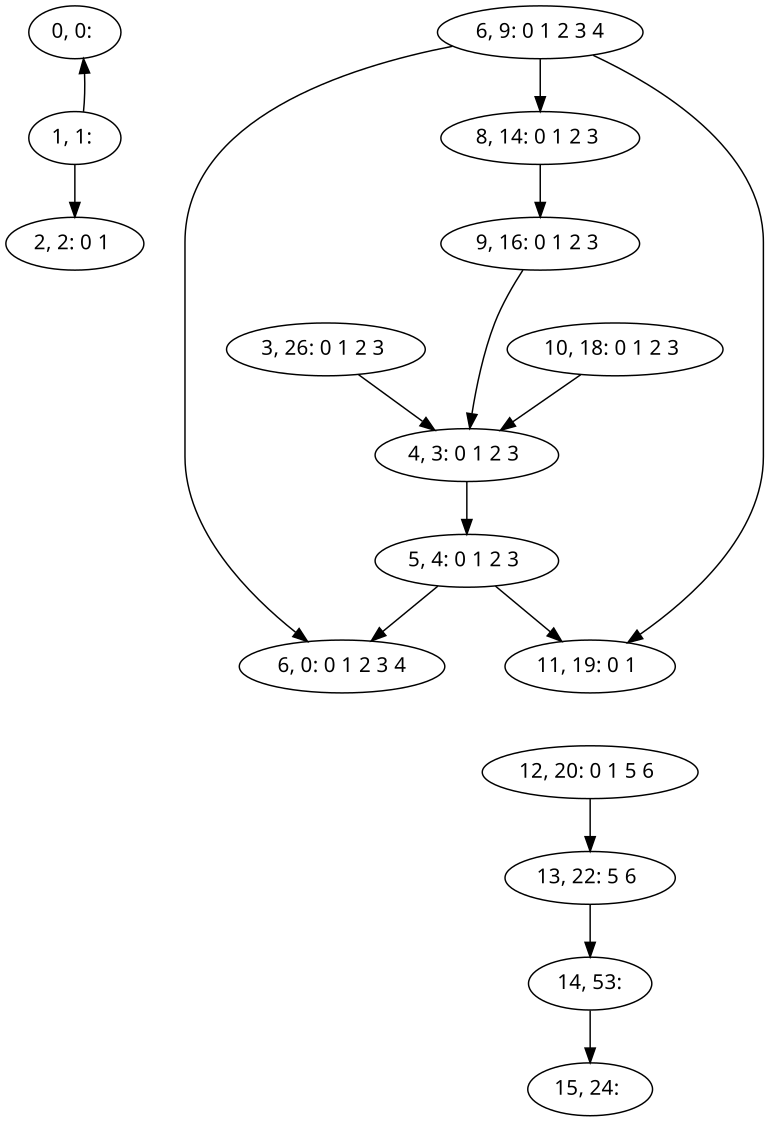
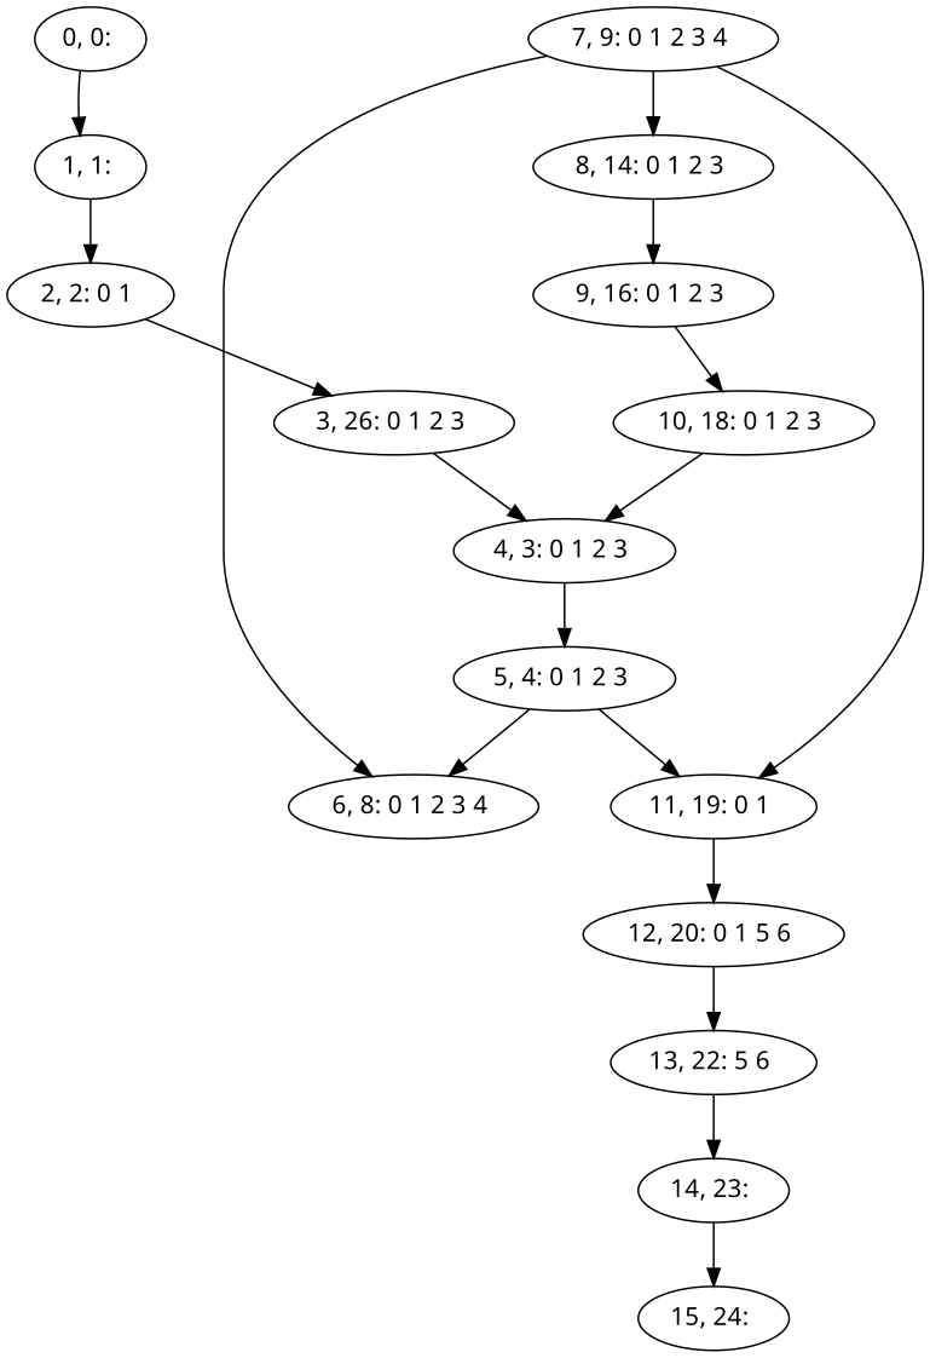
  digraph {
    fontname="Noto Sans"
    node [fontname="Noto Sans"]
    edge [fontname="Noto Sans"]
    n1 [label="0, 0: "]
    n2 [label="1, 1: "]
    n3 [label="2, 2: 0 1 "]
    n4 [label="3, 26: 0 1 2 3 "]
    n5 [label="4, 3: 0 1 2 3 "]
    n6 [label="5, 4: 0 1 2 3 "]
-   n7 [label="6, 0: 0 1 2 3 4"]
+   n7 [label="6, 8: 0 1 2 3 4 "]
    n8 [label="11, 19: 0 1 "]
    n9 [label="12, 20: 0 1 5 6 "]
-   n10 [label="6, 9: 0 1 2 3 4"]
+   n10 [label="7, 9: 0 1 2 3 4 "]
    n11 [label="8, 14: 0 1 2 3 "]
    n12 [label="9, 16: 0 1 2 3 "]
    n13 [label="10, 18: 0 1 2 3 "]
    n14 [label="13, 22: 5 6 "]
-   n15 [label="14, 53:"]
+   n15 [label="14, 23: "]
    n16 [label="15, 24: "]
-   n2 -> n1
+   n1 -> n2
    n2 -> n3
+   n3 -> n4
    n4 -> n5
    n5 -> n6
    n6 -> n7
    n6 -> n8
+   n8 -> n9
    n9 -> n14
    n10 -> n7
    n10 -> n8
    n10 -> n11
    n11 -> n12
-   n12 -> n5
+   n12 -> n13
    n13 -> n5
    n14 -> n15
    n15 -> n16
  }
